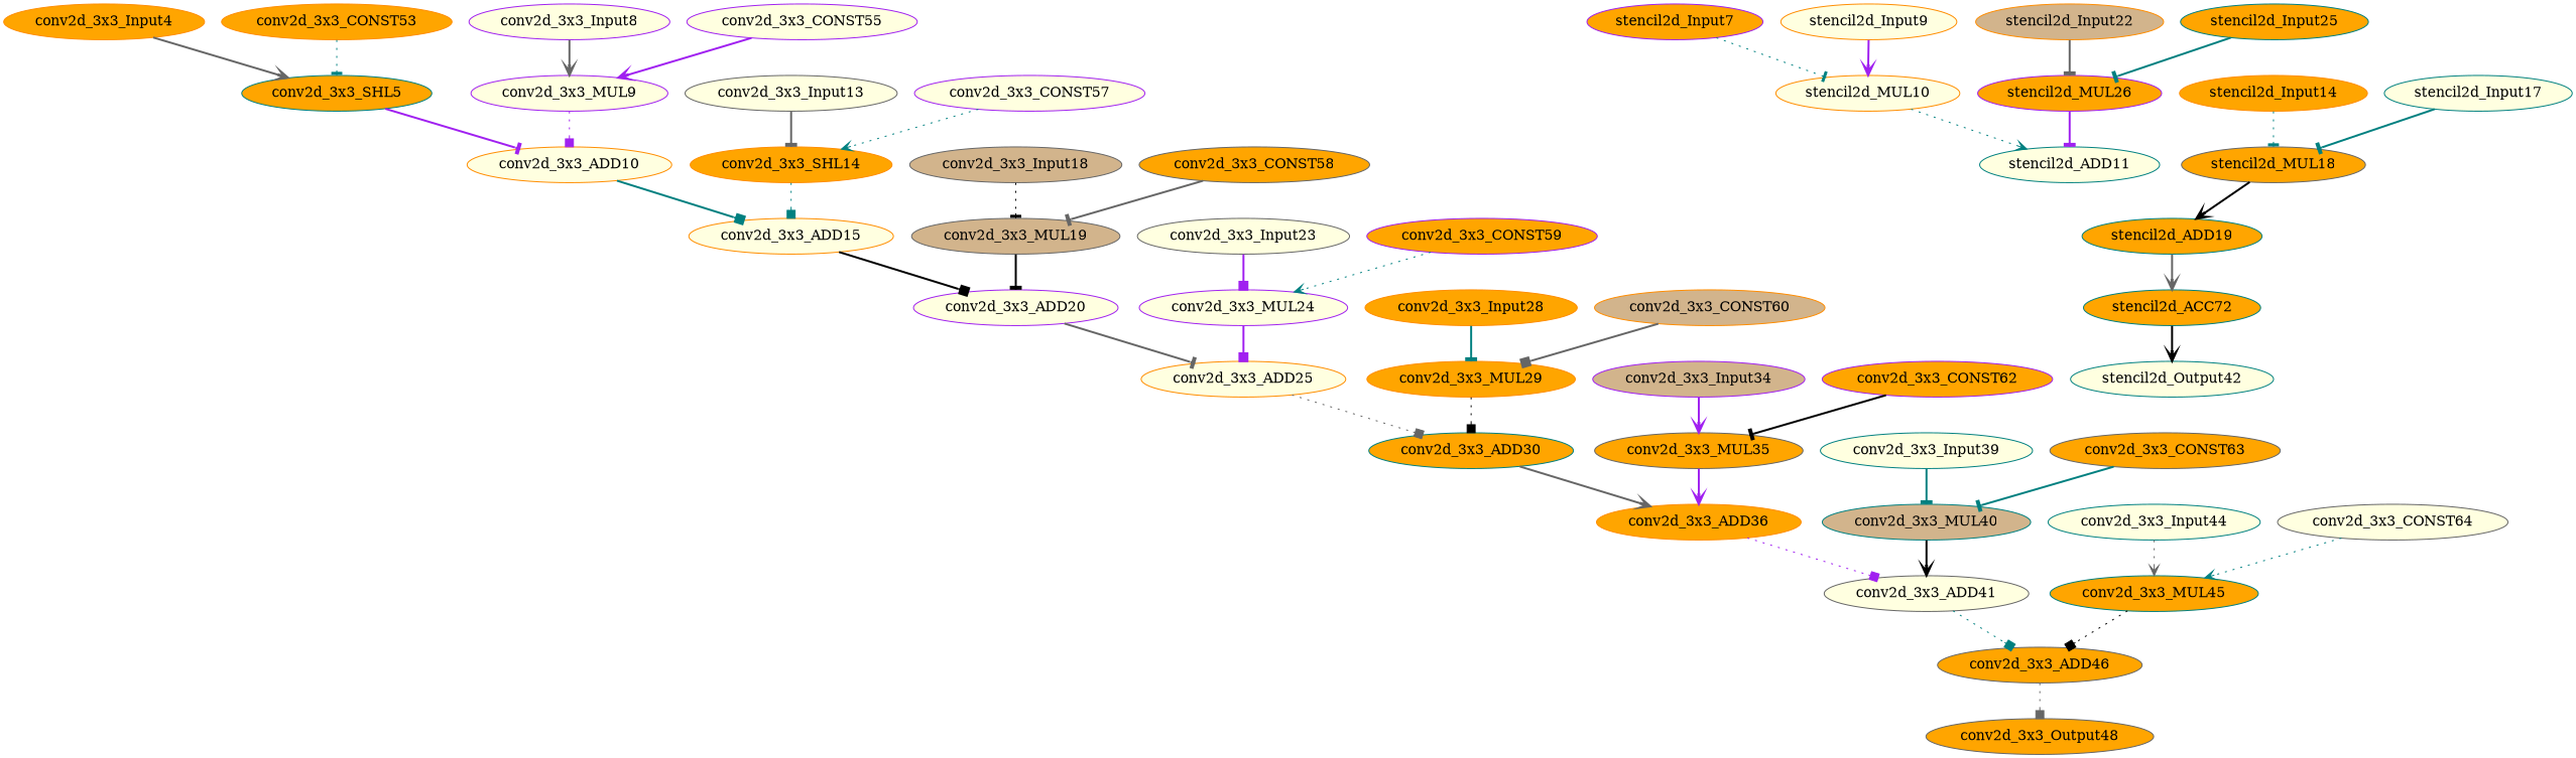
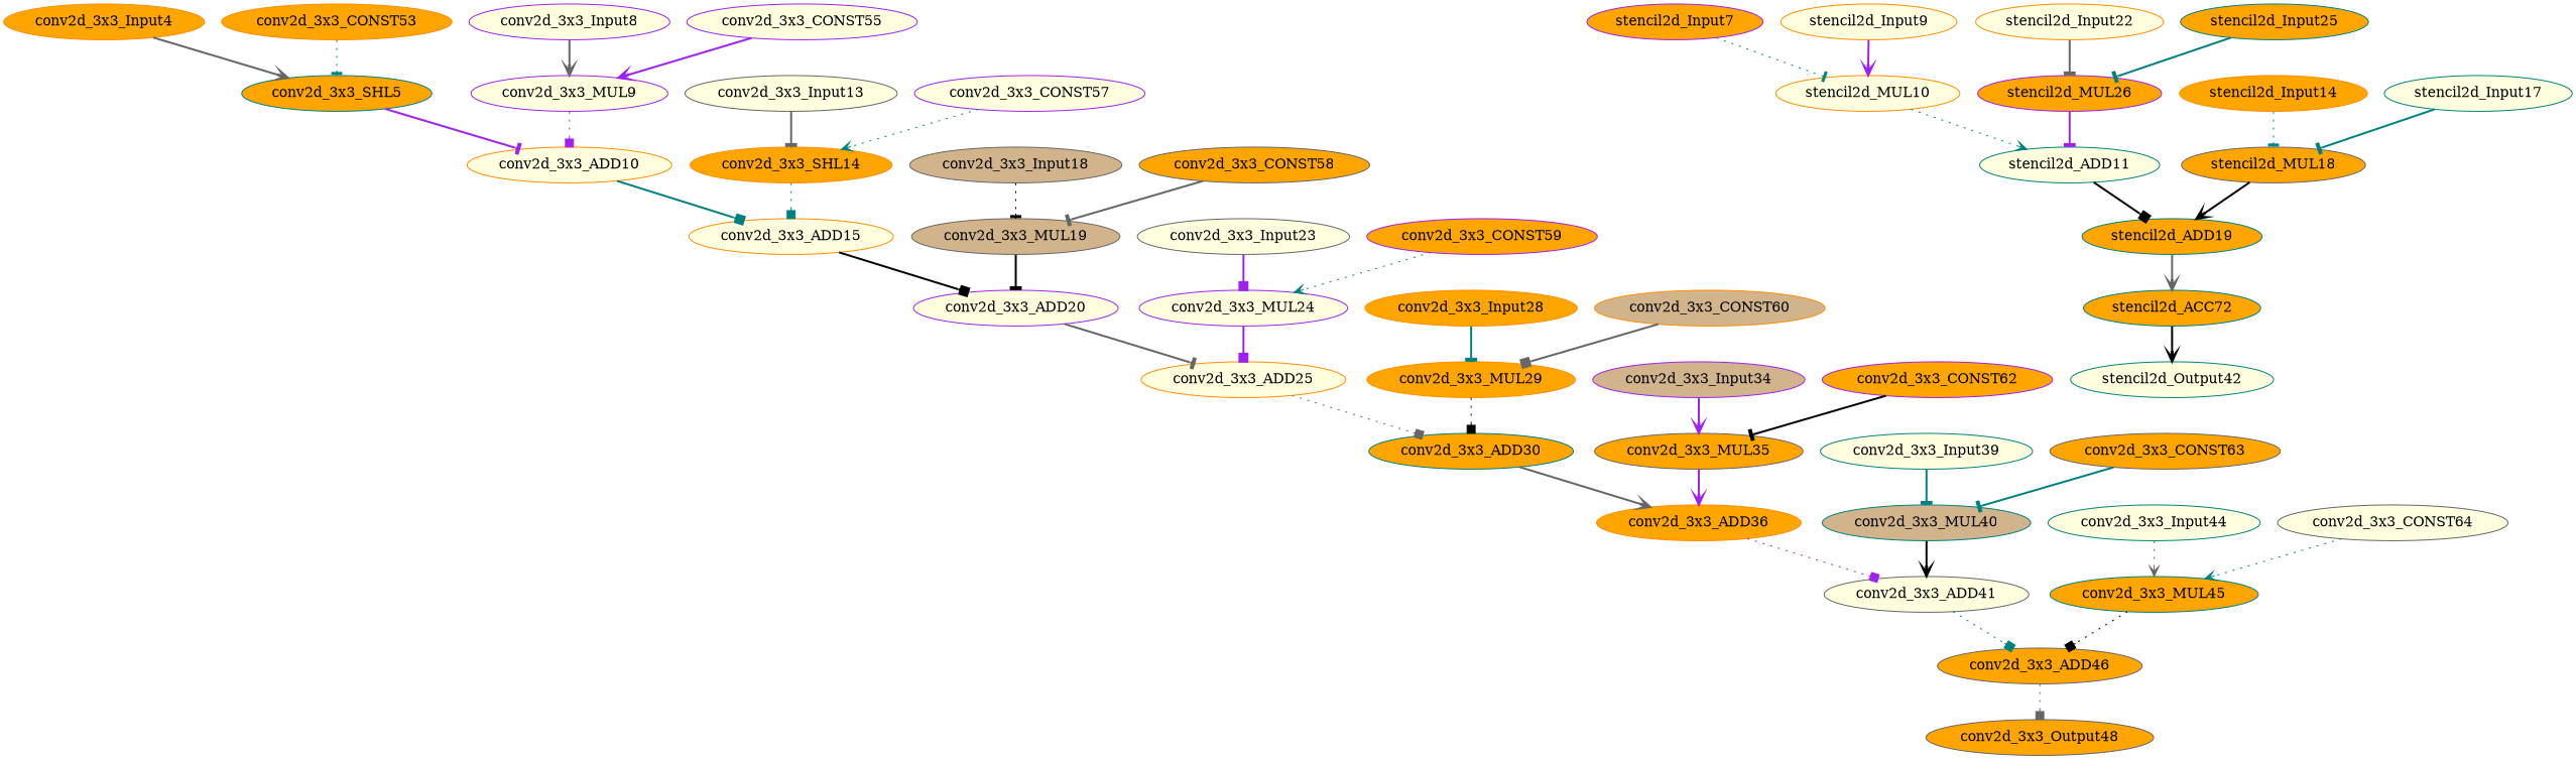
  digraph {
    node [color=darkorange fillcolor=orange opcode=input style=filled]
    edge [arrowhead=tee color=teal operand=0 style=bold]
    conv2d_3x3_Input4 [offset="0, 0" pattern="4, 30, 12, 30" ref_name=conv2d_3x3_A]
    conv2d_3x3_SHL5 [color=teal opcode=shl]
    conv2d_3x3_ADD10 [fillcolor=lightyellow opcode=add]
    conv2d_3x3_ADD15 [fillcolor=lightyellow opcode=add]
    conv2d_3x3_Input8 [color=purple fillcolor=lightyellow offset="0, 128" pattern="4, 30, 12, 30" ref_name=conv2d_3x3_A]
    conv2d_3x3_MUL9 [color=purple fillcolor=lightyellow opcode=mul]
    conv2d_3x3_ADD20 [color=purple fillcolor=lightyellow opcode=add]
    conv2d_3x3_Input13 [color=gray40 fillcolor=lightyellow offset="0, 256" pattern="4, 30, 12, 30" ref_name=conv2d_3x3_A]
    conv2d_3x3_SHL14 [opcode=shl]
    conv2d_3x3_ADD25 [fillcolor=lightyellow opcode=add]
    conv2d_3x3_Input18 [color=gray40 fillcolor=tan offset="0, 4" pattern="4, 30, 12, 30" ref_name=conv2d_3x3_A]
    conv2d_3x3_MUL19 [color=gray40 fillcolor=tan opcode=mul]
    conv2d_3x3_ADD30 [color=teal opcode=add]
    conv2d_3x3_Input23 [color=gray40 fillcolor=lightyellow offset="0, 132" pattern="4, 30, 12, 30" ref_name=conv2d_3x3_A]
    conv2d_3x3_MUL24 [color=purple fillcolor=lightyellow opcode=mul]
    conv2d_3x3_ADD36 [opcode=add]
    conv2d_3x3_Input28 [offset="0, 260" pattern="4, 30, 12, 30" ref_name=conv2d_3x3_A]
    conv2d_3x3_MUL29 [opcode=mul]
    conv2d_3x3_ADD41 [color=gray40 fillcolor=lightyellow opcode=add]
    conv2d_3x3_Input34 [color=purple fillcolor=tan offset="0, 8" pattern="4, 30, 12, 30" ref_name=conv2d_3x3_A]
    conv2d_3x3_MUL35 [color=gray40 opcode=mul]
    conv2d_3x3_ADD46 [color=gray40 opcode=add]
    conv2d_3x3_Input39 [color=teal fillcolor=lightyellow offset="0, 136" pattern="4, 30, 12, 30" ref_name=conv2d_3x3_A]
    conv2d_3x3_MUL40 [color=teal fillcolor=tan opcode=mul]
    conv2d_3x3_Output48 [color=gray40 offset="128, 4" opcode=output pattern="4, 30, 12, 30" ref_name=conv2d_3x3_B]
    conv2d_3x3_Input44 [color=teal fillcolor=lightyellow offset="0, 264" pattern="4, 30, 12, 30" ref_name=conv2d_3x3_A]
    conv2d_3x3_MUL45 [color=teal opcode=mul]
    conv2d_3x3_CONST53 [opcode=const value=1]
    conv2d_3x3_CONST55 [color=purple fillcolor=lightyellow opcode=const value=-3]
    conv2d_3x3_CONST57 [color=purple fillcolor=lightyellow opcode=const value=2]
    conv2d_3x3_CONST58 [color=gray40 opcode=const value=5]
    conv2d_3x3_CONST59 [color=purple opcode=const value=6]
    conv2d_3x3_CONST60 [fillcolor=tan opcode=const value=7]
    conv2d_3x3_CONST62 [color=purple opcode=const value=-8]
    conv2d_3x3_CONST63 [color=gray40 opcode=const value=-9]
    conv2d_3x3_CONST64 [color=gray40 fillcolor=lightyellow opcode=const value=10]
    stencil2d_Input7 [color=purple offset="0, 0" pattern="12, 3, -24, 30, -24, 30" ref_name=stencil2d_filter]
    stencil2d_MUL10 [fillcolor=lightyellow opcode=mul]
    stencil2d_ADD11 [color=teal fillcolor=lightyellow opcode=add]
    stencil2d_Input9 [fillcolor=lightyellow offset="0, 0" pattern="128, 3, -252, 30, -244, 30" ref_name=stencil2d_orig]
    stencil2d_ADD19 [color=teal opcode=add]
    stencil2d_ACC72 [acc_first=1 acc_params="0, 3, 1, 900" color=teal opcode=acc]
    stencil2d_Input14 [offset="0, 4" pattern="12, 3, -24, 30, -24, 30" ref_name=stencil2d_filter]
    stencil2d_MUL18 [color=gray40 opcode=mul]
    stencil2d_Input17 [color=teal fillcolor=lightyellow offset="0, 4" pattern="128, 3, -252, 30, -244, 30" ref_name=stencil2d_orig]
    stencil2d_Output42 [color=teal fillcolor=lightyellow offset="0, 0" opcode=output pattern="0, 3, 4, 30, 12, 30" ref_name=stencil2d_sol]
-   stencil2d_Input22 [fillcolor=tan offset="0, 8" pattern="12, 3, -24, 30, -24, 30" ref_name=stencil2d_filter]
+   stencil2d_Input22 [fillcolor=lightyellow offset="0, 8" pattern="12, 3, -24, 30, -24, 30" ref_name=stencil2d_filter]
    stencil2d_MUL26 [color=purple opcode=mul]
    stencil2d_Input25 [color=teal offset="0, 8" pattern="128, 3, -252, 30, -244, 30" ref_name=stencil2d_orig]
    conv2d_3x3_Input4 -> conv2d_3x3_SHL5 [arrowhead=vee color=gray40]
    conv2d_3x3_SHL5 -> conv2d_3x3_ADD10 [color=purple operand=1]
    conv2d_3x3_ADD10 -> conv2d_3x3_ADD15 [arrowhead=box]
    conv2d_3x3_ADD15 -> conv2d_3x3_ADD20 [arrowhead=box color=black]
    conv2d_3x3_Input8 -> conv2d_3x3_MUL9 [arrowhead=vee color=gray40]
    conv2d_3x3_MUL9 -> conv2d_3x3_ADD10 [arrowhead=box color=purple style=dotted]
    conv2d_3x3_ADD20 -> conv2d_3x3_ADD25 [color=gray40]
    conv2d_3x3_Input13 -> conv2d_3x3_SHL14 [color=gray40]
    conv2d_3x3_SHL14 -> conv2d_3x3_ADD15 [arrowhead=box operand=1 style=dotted]
    conv2d_3x3_ADD25 -> conv2d_3x3_ADD30 [arrowhead=box color=gray40 style=dotted]
    conv2d_3x3_Input18 -> conv2d_3x3_MUL19 [color=black style=dotted]
    conv2d_3x3_MUL19 -> conv2d_3x3_ADD20 [color=black operand=1]
    conv2d_3x3_ADD30 -> conv2d_3x3_ADD36 [arrowhead=vee color=gray40]
    conv2d_3x3_Input23 -> conv2d_3x3_MUL24 [arrowhead=box color=purple]
    conv2d_3x3_MUL24 -> conv2d_3x3_ADD25 [arrowhead=box color=purple operand=1]
    conv2d_3x3_ADD36 -> conv2d_3x3_ADD41 [arrowhead=box color=purple style=dotted]
    conv2d_3x3_Input28 -> conv2d_3x3_MUL29
    conv2d_3x3_MUL29 -> conv2d_3x3_ADD30 [arrowhead=box color=black operand=1 style=dotted]
    conv2d_3x3_ADD41 -> conv2d_3x3_ADD46 [arrowhead=box style=dotted]
    conv2d_3x3_Input34 -> conv2d_3x3_MUL35 [arrowhead=vee color=purple]
    conv2d_3x3_MUL35 -> conv2d_3x3_ADD36 [arrowhead=vee color=purple operand=1]
    conv2d_3x3_ADD46 -> conv2d_3x3_Output48 [arrowhead=box color=gray40 style=dotted]
    conv2d_3x3_Input39 -> conv2d_3x3_MUL40
    conv2d_3x3_MUL40 -> conv2d_3x3_ADD41 [arrowhead=vee color=black operand=1]
    conv2d_3x3_Input44 -> conv2d_3x3_MUL45 [arrowhead=vee color=gray40 style=dotted]
    conv2d_3x3_MUL45 -> conv2d_3x3_ADD46 [arrowhead=box color=black operand=1 style=dotted]
    conv2d_3x3_CONST53 -> conv2d_3x3_SHL5 [operand=1 style=dotted]
    conv2d_3x3_CONST55 -> conv2d_3x3_MUL9 [arrowhead=vee color=purple operand=1]
    conv2d_3x3_CONST57 -> conv2d_3x3_SHL14 [arrowhead=vee operand=1 style=dotted]
    conv2d_3x3_CONST58 -> conv2d_3x3_MUL19 [color=gray40 operand=1]
    conv2d_3x3_CONST59 -> conv2d_3x3_MUL24 [arrowhead=vee operand=1 style=dotted]
    conv2d_3x3_CONST60 -> conv2d_3x3_MUL29 [arrowhead=box color=gray40 operand=1]
    conv2d_3x3_CONST62 -> conv2d_3x3_MUL35 [color=black operand=1]
    conv2d_3x3_CONST63 -> conv2d_3x3_MUL40 [operand=1]
    conv2d_3x3_CONST64 -> conv2d_3x3_MUL45 [arrowhead=vee operand=1 style=dotted]
    stencil2d_Input7 -> stencil2d_MUL10 [operand=1 style=dotted]
    stencil2d_MUL10 -> stencil2d_ADD11 [arrowhead=vee style=dotted]
+   stencil2d_ADD11 -> stencil2d_ADD19 [arrowhead=box color=black operand=1]
    stencil2d_Input9 -> stencil2d_MUL10 [arrowhead=vee color=purple]
    stencil2d_ADD19 -> stencil2d_ACC72 [arrowhead=vee color=gray40]
    stencil2d_ACC72 -> stencil2d_Output42 [arrowhead=vee color=black]
    stencil2d_Input14 -> stencil2d_MUL18 [operand=1 style=dotted]
    stencil2d_MUL18 -> stencil2d_ADD19 [arrowhead=vee color=black]
    stencil2d_Input17 -> stencil2d_MUL18
    stencil2d_Input22 -> stencil2d_MUL26 [color=gray40 operand=1]
    stencil2d_MUL26 -> stencil2d_ADD11 [color=purple operand=1]
    stencil2d_Input25 -> stencil2d_MUL26
  }
